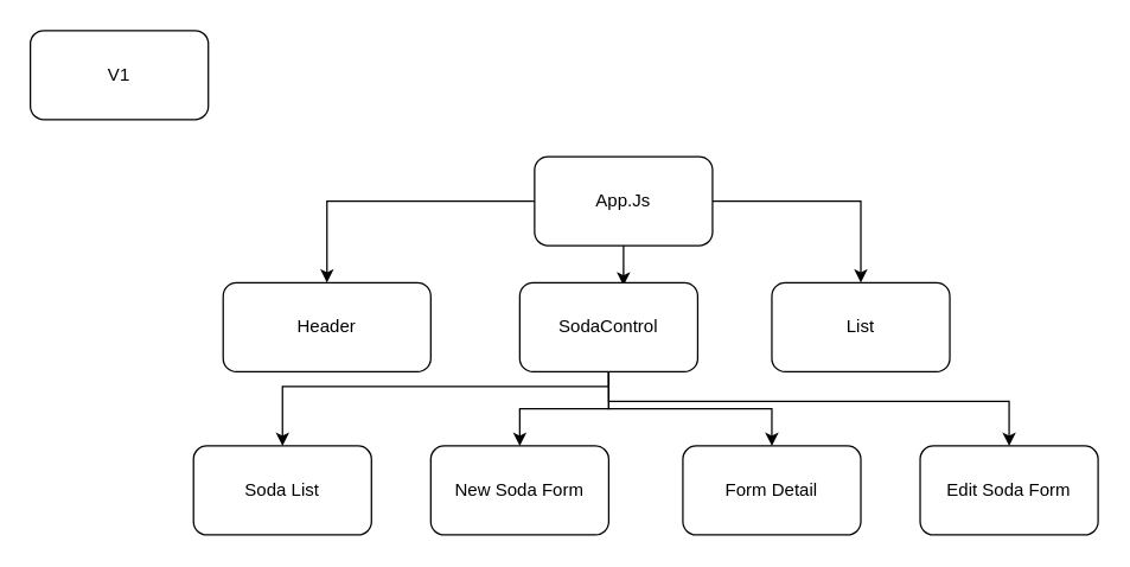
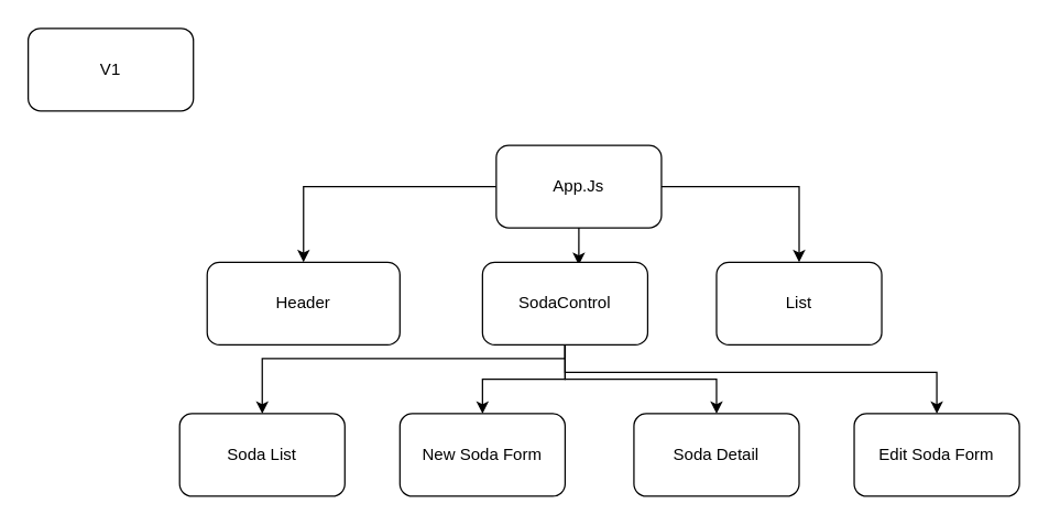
  <mxCell id="0" />
  <mxCell id="1" parent="0" />
  <mxCell id="2" style="edgeStyle=orthogonalEdgeStyle;rounded=0;orthogonalLoop=1;jettySize=auto;html=1;" edge="1" parent="1" source="5" target="6"><mxGeometry relative="1" as="geometry" /></mxCell>
  <mxCell id="3" style="edgeStyle=orthogonalEdgeStyle;rounded=0;orthogonalLoop=1;jettySize=auto;html=1;entryX=0.583;entryY=0.033;entryDx=0;entryDy=0;entryPerimeter=0;" edge="1" parent="1" source="5" target="12"><mxGeometry relative="1" as="geometry" /></mxCell>
  <mxCell id="4" style="edgeStyle=orthogonalEdgeStyle;rounded=0;orthogonalLoop=1;jettySize=auto;html=1;" edge="1" parent="1" source="5" target="7"><mxGeometry relative="1" as="geometry" /></mxCell>
  <mxCell id="5" value="App.Js" style="rounded=1;whiteSpace=wrap;html=1;" vertex="1" parent="1"><mxGeometry x="360" y="105" width="120" height="60" as="geometry" /></mxCell>
  <mxCell id="6" value="Header" style="rounded=1;whiteSpace=wrap;html=1;" vertex="1" parent="1"><mxGeometry x="150" y="190" width="140" height="60" as="geometry" /></mxCell>
  <mxCell id="7" value="List" style="rounded=1;whiteSpace=wrap;html=1;" vertex="1" parent="1"><mxGeometry x="520" y="190" width="120" height="60" as="geometry" /></mxCell>
  <mxCell id="8" style="edgeStyle=orthogonalEdgeStyle;rounded=0;orthogonalLoop=1;jettySize=auto;html=1;entryX=0.5;entryY=0;entryDx=0;entryDy=0;" edge="1" parent="1" source="12" target="13"><mxGeometry relative="1" as="geometry"><Array as="points"><mxPoint x="410" y="260" /><mxPoint x="190" y="260" /></Array></mxGeometry></mxCell>
  <mxCell id="9" style="edgeStyle=orthogonalEdgeStyle;rounded=0;orthogonalLoop=1;jettySize=auto;html=1;" edge="1" parent="1" source="12" target="14"><mxGeometry relative="1" as="geometry" /></mxCell>
  <mxCell id="10" style="edgeStyle=orthogonalEdgeStyle;rounded=0;orthogonalLoop=1;jettySize=auto;html=1;" edge="1" parent="1" source="12" target="15"><mxGeometry relative="1" as="geometry" /></mxCell>
  <mxCell id="11" style="edgeStyle=orthogonalEdgeStyle;rounded=0;orthogonalLoop=1;jettySize=auto;html=1;" edge="1" parent="1" source="12" target="16"><mxGeometry relative="1" as="geometry"><Array as="points"><mxPoint x="410" y="270" /><mxPoint x="680" y="270" /></Array></mxGeometry></mxCell>
  <mxCell id="12" value="SodaControl" style="rounded=1;whiteSpace=wrap;html=1;" vertex="1" parent="1"><mxGeometry x="350" y="190" width="120" height="60" as="geometry" /></mxCell>
  <mxCell id="13" value="Soda List" style="rounded=1;whiteSpace=wrap;html=1;" vertex="1" parent="1"><mxGeometry x="130" y="300" width="120" height="60" as="geometry" /></mxCell>
  <mxCell id="14" value="New Soda Form" style="rounded=1;whiteSpace=wrap;html=1;" vertex="1" parent="1"><mxGeometry x="290" y="300" width="120" height="60" as="geometry" /></mxCell>
- <mxCell id="15" value="Form Detail" style="rounded=1;whiteSpace=wrap;html=1;" vertex="1" parent="1"><mxGeometry x="460" y="300" width="120" height="60" as="geometry" /></mxCell>
+ <mxCell id="15" value="Soda Detail" style="rounded=1;whiteSpace=wrap;html=1;" vertex="1" parent="1"><mxGeometry x="460" y="300" width="120" height="60" as="geometry" /></mxCell>
  <mxCell id="16" value="Edit Soda Form" style="rounded=1;whiteSpace=wrap;html=1;" vertex="1" parent="1"><mxGeometry x="620" y="300" width="120" height="60" as="geometry" /></mxCell>
  <mxCell id="17" value="V1" style="rounded=1;whiteSpace=wrap;html=1;" vertex="1" parent="1"><mxGeometry x="20" width="120" height="60" as="geometry" y="20" /></mxCell>
